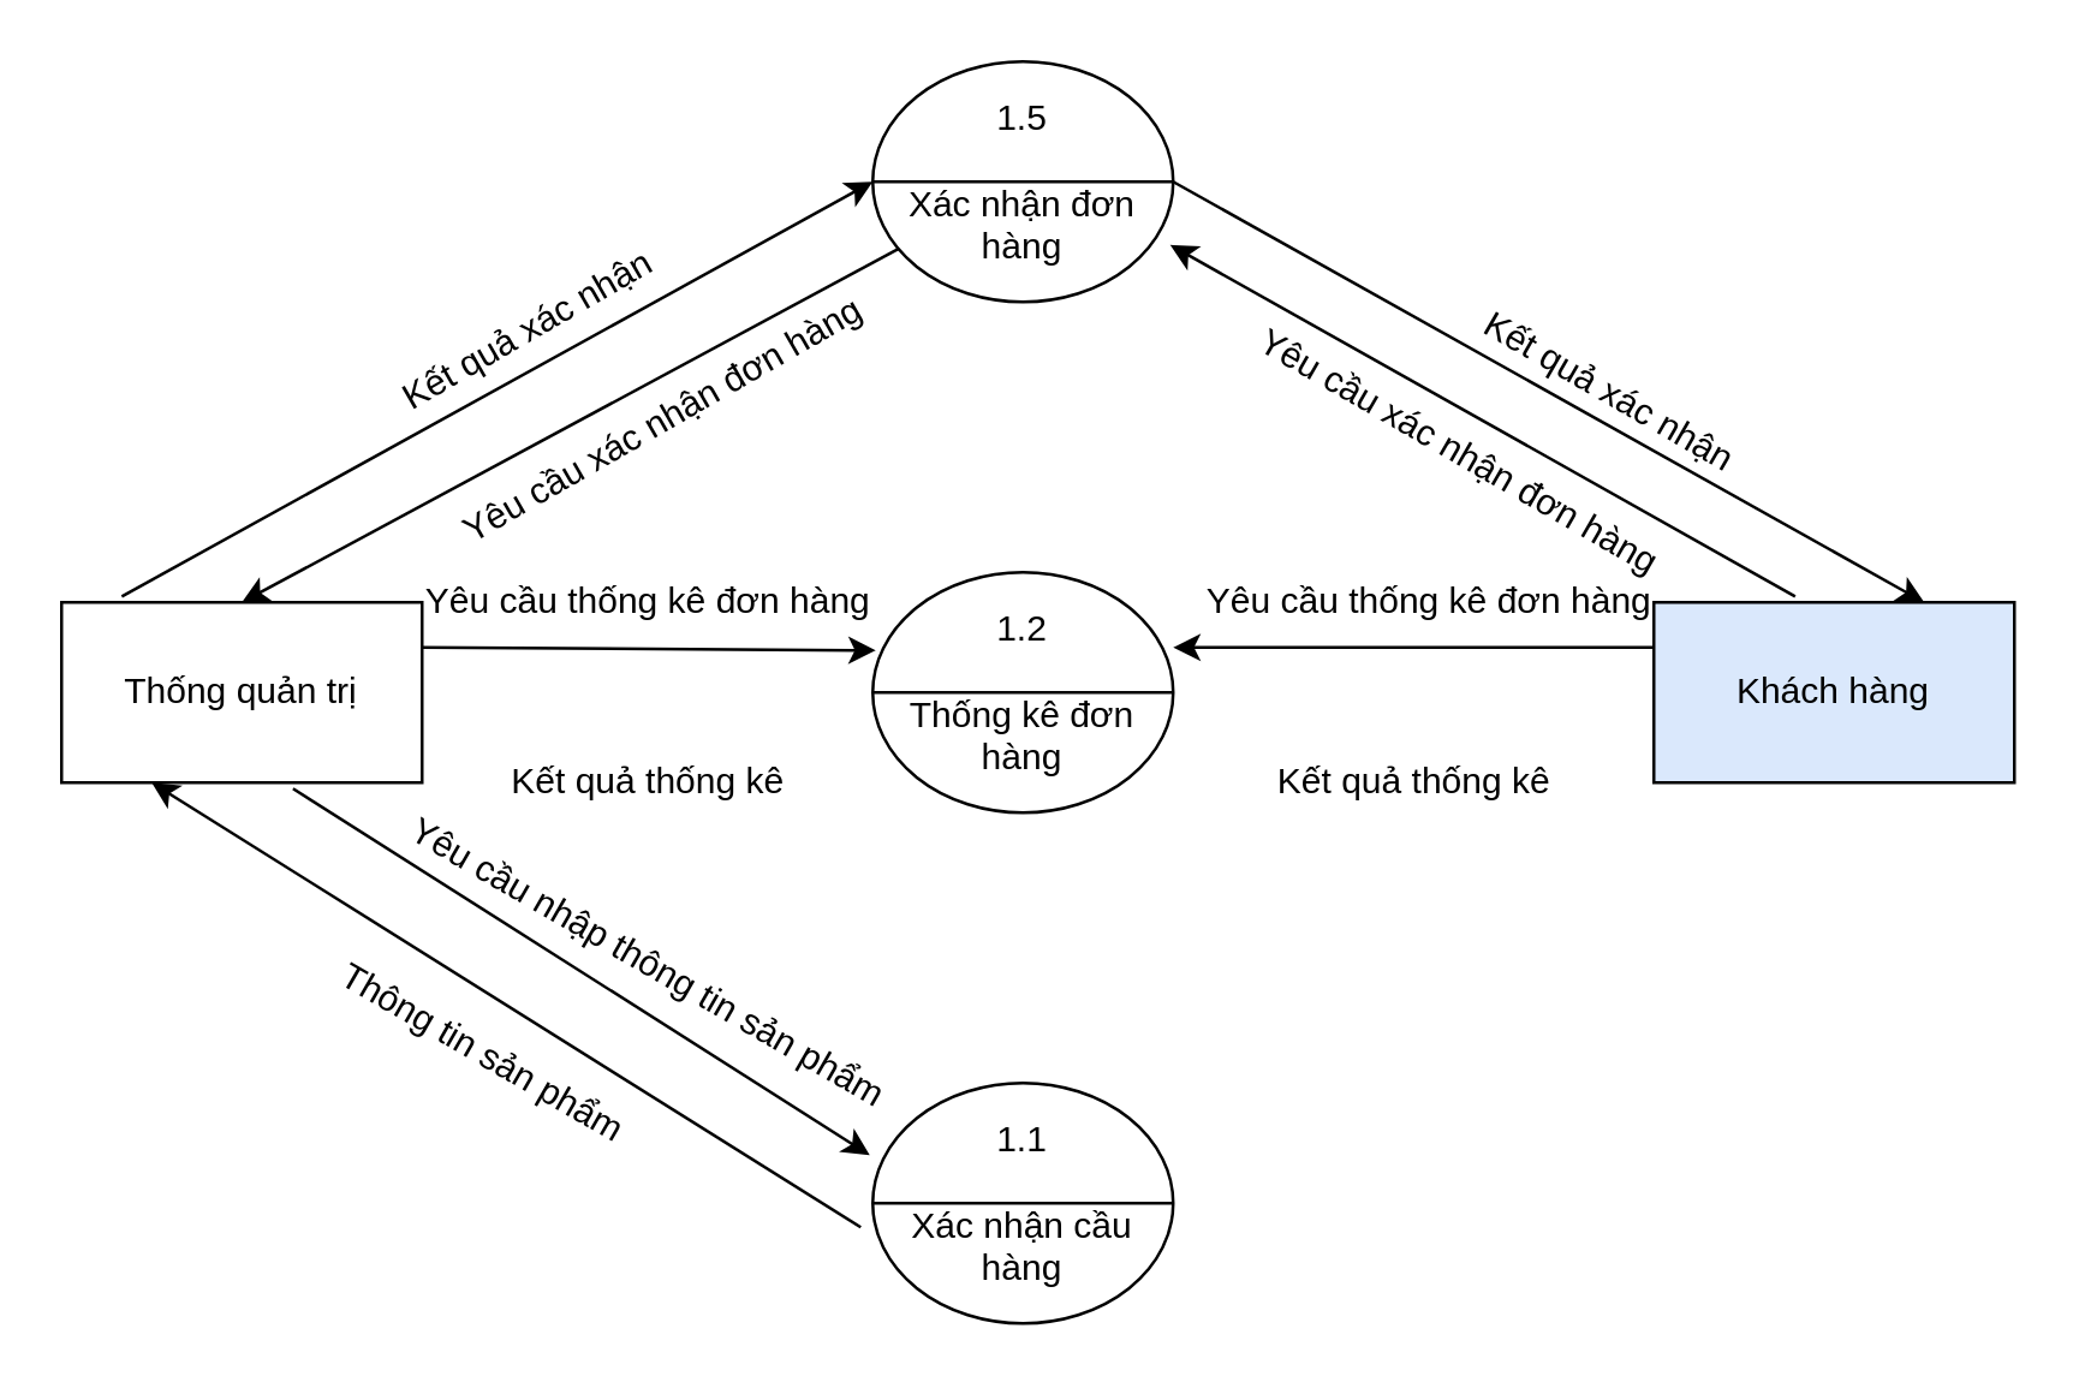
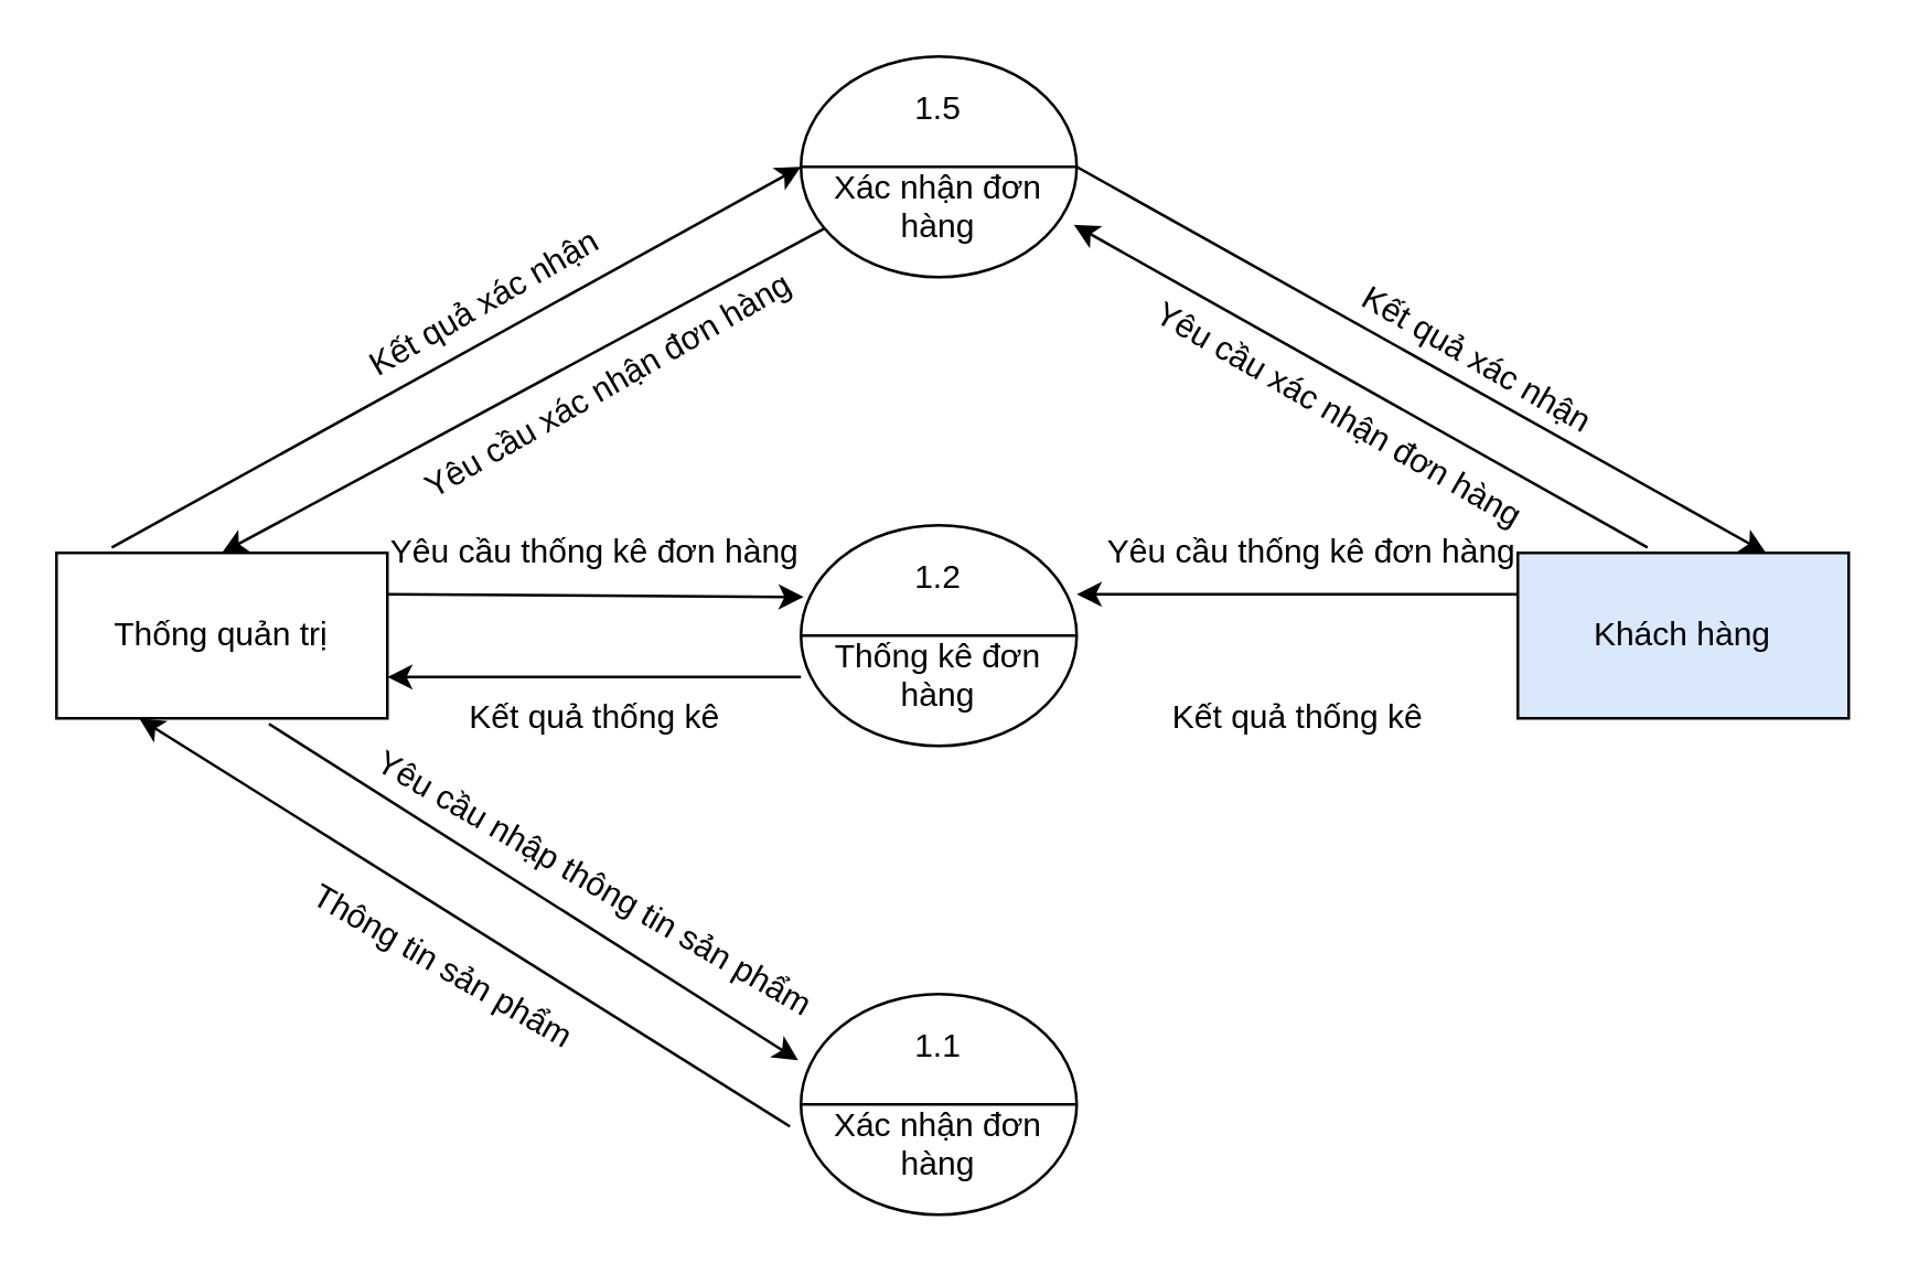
  <mxCell id="0" />
  <mxCell id="1" parent="0" />
  <mxCell id="2" value="1.2&lt;br&gt;&lt;br&gt;Thống kê đơn hàng" style="shape=lineEllipse;perimeter=ellipsePerimeter;whiteSpace=wrap;html=1;backgroundOutline=1;" vertex="1" parent="1"><mxGeometry x="290" y="190" width="100" height="80" as="geometry" /></mxCell>
  <mxCell id="3" value="Thống quản trị" style="rounded=0;whiteSpace=wrap;html=1;" vertex="1" parent="1"><mxGeometry x="20" y="200" width="120" height="60" as="geometry" /></mxCell>
  <mxCell id="4" value="Khách hàng" style="rounded=0;whiteSpace=wrap;html=1;fillColor=#dae8fc;" vertex="1" parent="1"><mxGeometry x="550" y="200" width="120" height="60" as="geometry" /></mxCell>
  <mxCell id="5" value="" style="endArrow=classic;html=1;exitX=1;exitY=0.25;exitDx=0;exitDy=0;" edge="1" parent="1" source="3"><mxGeometry width="50" height="50" relative="1" as="geometry"><mxPoint x="280" y="180" as="sourcePoint" /><mxPoint x="291" y="216" as="targetPoint" /></mxGeometry></mxCell>
  <mxCell id="6" value="Yêu cầu thống kê đơn hàng" style="text;html=1;align=center;verticalAlign=middle;resizable=0;points=[];autosize=1;" vertex="1" parent="1"><mxGeometry x="135" y="190" width="160" height="20" as="geometry" /></mxCell>
+ <mxCell id="7" value="" style="endArrow=classic;html=1;entryX=1;entryY=0.75;entryDx=0;entryDy=0;exitX=0;exitY=0.688;exitDx=0;exitDy=0;exitPerimeter=0;" edge="1" parent="1" source="2" target="3"><mxGeometry width="50" height="50" relative="1" as="geometry"><mxPoint x="240" y="370" as="sourcePoint" /><mxPoint x="290" y="320" as="targetPoint" /></mxGeometry></mxCell>
  <mxCell id="8" value="Kết quả thống kê" style="text;html=1;align=center;verticalAlign=middle;resizable=0;points=[];autosize=1;" vertex="1" parent="1"><mxGeometry x="160" y="250" width="110" height="20" as="geometry" /></mxCell>
  <mxCell id="9" value="" style="endArrow=classic;html=1;exitX=0;exitY=0.25;exitDx=0;exitDy=0;" edge="1" parent="1" source="4"><mxGeometry width="50" height="50" relative="1" as="geometry"><mxPoint x="540" y="350" as="sourcePoint" /><mxPoint x="390" y="215" as="targetPoint" /></mxGeometry></mxCell>
  <mxCell id="10" value="Yêu cầu thống kê đơn hàng" style="text;html=1;align=center;verticalAlign=middle;resizable=0;points=[];autosize=1;" vertex="1" parent="1"><mxGeometry x="395" y="190" width="160" height="20" as="geometry" /></mxCell>
  <mxCell id="11" value="Kết quả thống kê" style="text;html=1;align=center;verticalAlign=middle;resizable=0;points=[];autosize=1;" vertex="1" parent="1"><mxGeometry x="415" y="250" width="110" height="20" as="geometry" /></mxCell>
  <mxCell id="12" value="1.5&lt;br&gt;&lt;br&gt;Xác nhận đơn hàn&lt;span&gt;g&lt;/span&gt;" style="shape=lineEllipse;perimeter=ellipsePerimeter;whiteSpace=wrap;html=1;backgroundOutline=1;" vertex="1" parent="1"><mxGeometry x="290" y="20" width="100" height="80" as="geometry" /></mxCell>
  <mxCell id="13" value="" style="endArrow=classic;html=1;exitX=0.167;exitY=-0.033;exitDx=0;exitDy=0;exitPerimeter=0;entryX=0;entryY=0.5;entryDx=0;entryDy=0;" edge="1" parent="1" source="3" target="12"><mxGeometry width="50" height="50" relative="1" as="geometry"><mxPoint x="40" y="180" as="sourcePoint" /><mxPoint x="90" y="130" as="targetPoint" /></mxGeometry></mxCell>
  <mxCell id="14" value="" style="endArrow=classic;html=1;entryX=0.5;entryY=0;entryDx=0;entryDy=0;" edge="1" parent="1" source="12" target="3"><mxGeometry width="50" height="50" relative="1" as="geometry"><mxPoint x="320" y="150" as="sourcePoint" /><mxPoint x="370" y="100" as="targetPoint" /></mxGeometry></mxCell>
  <mxCell id="15" value="Yêu cầu xác nhận đơn hàng" style="text;html=1;align=center;verticalAlign=middle;resizable=0;points=[];autosize=1;rotation=-30;" vertex="1" parent="1"><mxGeometry x="135" y="130" width="170" height="20" as="geometry" /></mxCell>
  <mxCell id="16" value="Kết quả xác nhận" style="text;html=1;align=center;verticalAlign=middle;resizable=0;points=[];autosize=1;rotation=-30;" vertex="1" parent="1"><mxGeometry x="120" y="100" width="110" height="20" as="geometry" /></mxCell>
  <mxCell id="17" value="" style="endArrow=classic;html=1;entryX=0.99;entryY=0.763;entryDx=0;entryDy=0;entryPerimeter=0;exitX=0.392;exitY=-0.033;exitDx=0;exitDy=0;exitPerimeter=0;" edge="1" parent="1" source="4" target="12"><mxGeometry width="50" height="50" relative="1" as="geometry"><mxPoint x="590" y="100" as="sourcePoint" /><mxPoint x="640" y="50" as="targetPoint" /></mxGeometry></mxCell>
  <mxCell id="18" value="" style="endArrow=classic;html=1;exitX=1;exitY=0.5;exitDx=0;exitDy=0;entryX=0.75;entryY=0;entryDx=0;entryDy=0;" edge="1" parent="1" source="12" target="4"><mxGeometry width="50" height="50" relative="1" as="geometry"><mxPoint x="530" y="110" as="sourcePoint" /><mxPoint x="580" y="60" as="targetPoint" /></mxGeometry></mxCell>
  <mxCell id="19" value="Yêu cầu xác nhận đơn hàng" style="text;html=1;align=center;verticalAlign=middle;resizable=0;points=[];autosize=1;rotation=30;" vertex="1" parent="1"><mxGeometry x="400" y="140" width="170" height="20" as="geometry" /></mxCell>
  <mxCell id="20" value="Kết quả xác nhận" style="text;html=1;align=center;verticalAlign=middle;resizable=0;points=[];autosize=1;rotation=30;" vertex="1" parent="1"><mxGeometry x="480" y="120" width="110" height="20" as="geometry" /></mxCell>
  <mxCell id="21" value="" style="endArrow=classic;html=1;exitX=0.642;exitY=1.033;exitDx=0;exitDy=0;exitPerimeter=0;entryX=-0.01;entryY=0.3;entryDx=0;entryDy=0;entryPerimeter=0;" edge="1" parent="1" source="3" target="22"><mxGeometry width="50" height="50" relative="1" as="geometry"><mxPoint x="210" y="410" as="sourcePoint" /><mxPoint x="240" y="350" as="targetPoint" /></mxGeometry></mxCell>
- <mxCell id="22" value="1.1&lt;br&gt;&lt;br&gt;Xác nhận cầu hàn&lt;span&gt;g&lt;/span&gt;" style="shape=lineEllipse;perimeter=ellipsePerimeter;whiteSpace=wrap;html=1;backgroundOutline=1;" vertex="1" parent="1"><mxGeometry x="290" y="360" width="100" height="80" as="geometry" /></mxCell>
+ <mxCell id="22" value="1.1&lt;br&gt;&lt;br&gt;Xác nhận đơn hàn&lt;span&gt;g&lt;/span&gt;" style="shape=lineEllipse;perimeter=ellipsePerimeter;whiteSpace=wrap;html=1;backgroundOutline=1;" vertex="1" parent="1"><mxGeometry x="290" y="360" width="100" height="80" as="geometry" /></mxCell>
  <mxCell id="23" value="" style="endArrow=classic;html=1;entryX=0.25;entryY=1;entryDx=0;entryDy=0;exitX=-0.04;exitY=0.6;exitDx=0;exitDy=0;exitPerimeter=0;" edge="1" parent="1" source="22" target="3"><mxGeometry width="50" height="50" relative="1" as="geometry"><mxPoint x="200" y="440" as="sourcePoint" /><mxPoint x="250" y="390" as="targetPoint" /></mxGeometry></mxCell>
  <mxCell id="24" value="Yêu cầu nhập thông tin sản phẩm" style="text;html=1;align=center;verticalAlign=middle;resizable=0;points=[];autosize=1;rotation=30;" vertex="1" parent="1"><mxGeometry x="120" y="310" width="190" height="20" as="geometry" /></mxCell>
  <mxCell id="25" value="Thông tin sản phẩm" style="text;html=1;align=center;verticalAlign=middle;resizable=0;points=[];autosize=1;rotation=30;" vertex="1" parent="1"><mxGeometry x="100" y="340" width="120" height="20" as="geometry" /></mxCell>
